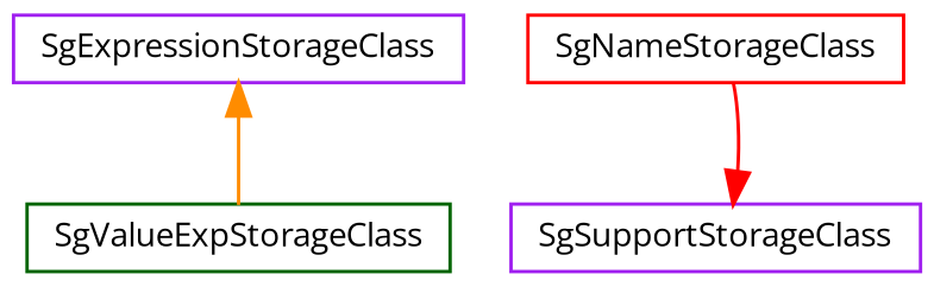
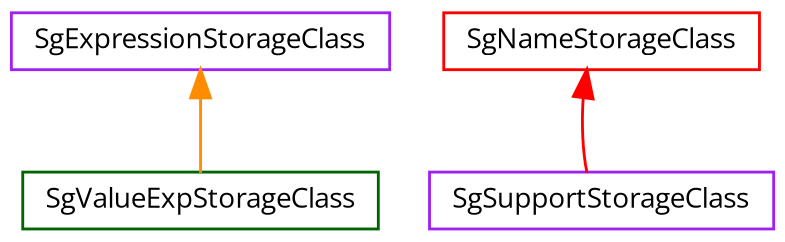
  digraph {
    fontname="Open Sans"
    node [color=purple fontname="Open Sans" fontsize=10 shape=record]
    edge [dir=back fontname="Open Sans" fontsize=10 labelfontname=Helvetica labelfontsize=10 style=solid]
    n1 [color=darkgreen height=0.2 label=SgValueExpStorageClass width=0.4]
    n2 [height=0.2 label=SgExpressionStorageClass width=0.4]
    n3 [color=red height=0.2 label=SgNameStorageClass width=0.4]
    n4 [height=0.2 label=SgSupportStorageClass width=0.4]
    n2 -> n1 [color=darkorange]
-   n4 -> n3 [color=red]
+   n3 -> n4 [color=red]
  }
